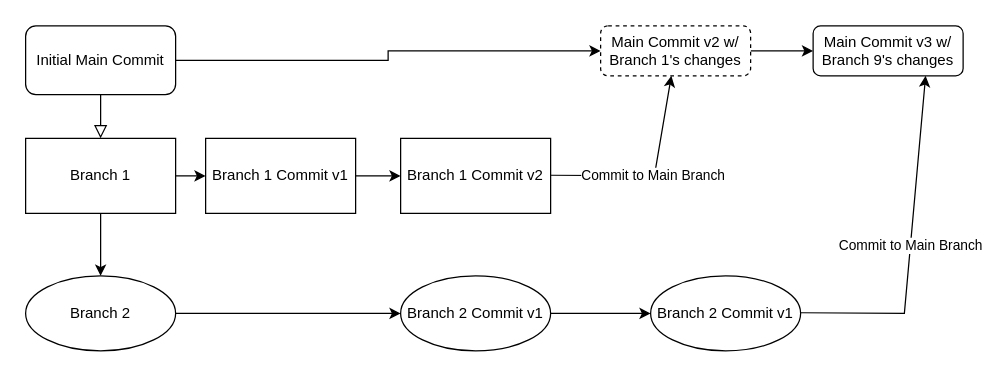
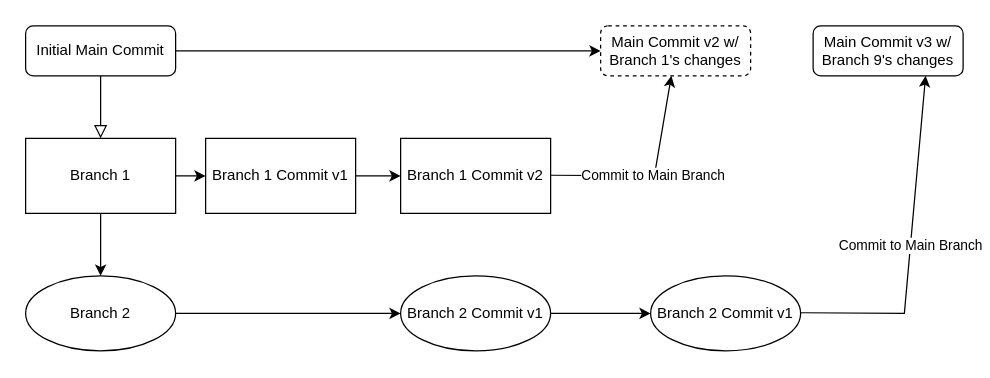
  <mxCell id="0" />
  <mxCell id="1" parent="0" />
  <mxCell id="2" value="" style="rounded=0;html=1;jettySize=auto;orthogonalLoop=1;fontSize=11;endArrow=block;endFill=0;endSize=8;strokeWidth=1;shadow=0;labelBackgroundColor=none;edgeStyle=orthogonalEdgeStyle;" parent="1" source="4" edge="1"><mxGeometry relative="1" as="geometry"><mxPoint x="80" y="110" as="targetPoint" /></mxGeometry></mxCell>
  <mxCell id="3" value="" style="edgeStyle=orthogonalEdgeStyle;rounded=0;orthogonalLoop=1;jettySize=auto;html=1;" edge="1" parent="1" source="4" target="6"><mxGeometry relative="1" as="geometry" /></mxCell>
- <mxCell id="4" value="Initial Main Commit" style="rounded=1;whiteSpace=wrap;html=1;fontSize=12;glass=0;strokeWidth=1;shadow=0;" parent="1" vertex="1"><mxGeometry x="20" y="20" width="120" height="55" as="geometry" /></mxCell>
- <mxCell id="5" value="" style="edgeStyle=orthogonalEdgeStyle;rounded=0;orthogonalLoop=1;jettySize=auto;html=1;" edge="1" parent="1" source="6" target="19"><mxGeometry relative="1" as="geometry" /></mxCell>
+ <mxCell id="4" value="Initial Main Commit" style="rounded=1;whiteSpace=wrap;html=1;fontSize=12;glass=0;strokeWidth=1;shadow=0;" parent="1" vertex="1"><mxGeometry x="20" y="20" width="120" height="40" as="geometry" /></mxCell>
  <mxCell id="6" value="Main Commit v2 w/ Branch 1's changes" style="rounded=1;whiteSpace=wrap;html=1;fontSize=12;glass=0;strokeWidth=1;shadow=0;dashed=1;" vertex="1" parent="1"><mxGeometry x="480" y="20" width="120" height="40" as="geometry" /></mxCell>
  <mxCell id="7" value="" style="edgeStyle=orthogonalEdgeStyle;rounded=0;orthogonalLoop=1;jettySize=auto;html=1;" edge="1" parent="1" source="9" target="11"><mxGeometry relative="1" as="geometry" /></mxCell>
  <mxCell id="8" value="" style="edgeStyle=orthogonalEdgeStyle;rounded=0;orthogonalLoop=1;jettySize=auto;html=1;" edge="1" parent="1" source="9" target="13"><mxGeometry relative="1" as="geometry" /></mxCell>
  <mxCell id="9" value="Branch 1" style="rounded=0;whiteSpace=wrap;html=1;" vertex="1" parent="1"><mxGeometry x="20" y="110" width="120" height="60" as="geometry" /></mxCell>
  <mxCell id="10" value="" style="edgeStyle=orthogonalEdgeStyle;rounded=0;orthogonalLoop=1;jettySize=auto;html=1;" edge="1" parent="1" source="11" target="16"><mxGeometry relative="1" as="geometry" /></mxCell>
  <mxCell id="11" value="Branch 1 Commit v1" style="rounded=0;whiteSpace=wrap;html=1;" vertex="1" parent="1"><mxGeometry x="164" y="110" width="120" height="60" as="geometry" /></mxCell>
  <mxCell id="12" value="" style="edgeStyle=orthogonalEdgeStyle;rounded=0;orthogonalLoop=1;jettySize=auto;html=1;" edge="1" parent="1" source="13" target="15"><mxGeometry relative="1" as="geometry" /></mxCell>
  <mxCell id="13" value="Branch 2" style="ellipse;whiteSpace=wrap;html=1;rounded=0;" vertex="1" parent="1"><mxGeometry x="20" y="220" width="120" height="60" as="geometry" /></mxCell>
  <mxCell id="14" value="" style="edgeStyle=orthogonalEdgeStyle;rounded=0;orthogonalLoop=1;jettySize=auto;html=1;" edge="1" parent="1" source="15" target="18"><mxGeometry relative="1" as="geometry" /></mxCell>
  <mxCell id="15" value="Branch 2 Commit v1" style="ellipse;whiteSpace=wrap;html=1;rounded=0;" vertex="1" parent="1"><mxGeometry x="320" y="220" width="120" height="60" as="geometry" /></mxCell>
  <mxCell id="16" value="Branch 1 Commit v2" style="rounded=0;whiteSpace=wrap;html=1;" vertex="1" parent="1"><mxGeometry x="320" y="110" width="120" height="60" as="geometry" /></mxCell>
  <mxCell id="17" value="Commit to Main Branch" style="endArrow=classic;html=1;rounded=0;" edge="1" parent="1" target="6"><mxGeometry relative="1" as="geometry"><mxPoint x="440" y="139.5" as="sourcePoint" /><mxPoint x="600" y="139.5" as="targetPoint" /><Array as="points"><mxPoint x="523" y="140" /></Array></mxGeometry></mxCell>
  <mxCell id="18" value="Branch 2 Commit v1" style="ellipse;whiteSpace=wrap;html=1;rounded=0;" vertex="1" parent="1"><mxGeometry x="520" y="220" width="120" height="60" as="geometry" /></mxCell>
  <mxCell id="19" value="Main Commit v3 w/ Branch 9's changes" style="rounded=1;whiteSpace=wrap;html=1;fontSize=12;glass=0;strokeWidth=1;shadow=0;" vertex="1" parent="1"><mxGeometry x="650" y="20" width="120" height="40" as="geometry" /></mxCell>
  <mxCell id="20" value="Commit to Main Branch" style="endArrow=classic;html=1;rounded=0;entryX=0.75;entryY=1;entryDx=0;entryDy=0;" edge="1" parent="1" target="19"><mxGeometry relative="1" as="geometry"><mxPoint x="640" y="249.5" as="sourcePoint" /><mxPoint x="736.6" y="170" as="targetPoint" /><Array as="points"><mxPoint x="723" y="250" /></Array></mxGeometry></mxCell>
